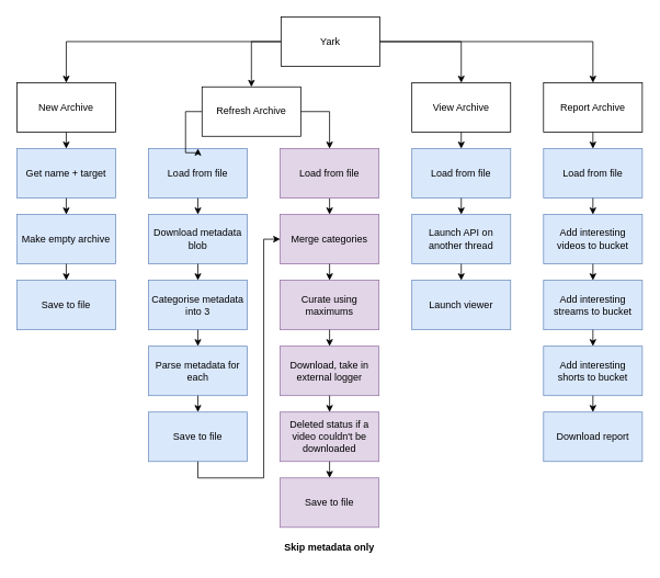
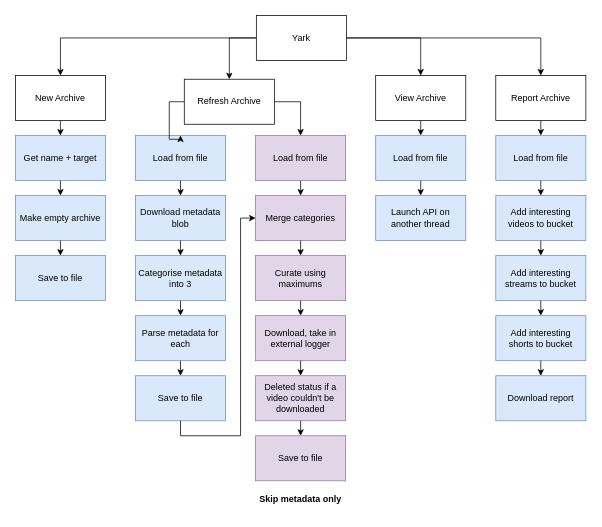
  <mxCell id="0" />
  <mxCell id="1" parent="0" />
  <mxCell id="2" value="" style="group" vertex="1" connectable="0" parent="1"><mxGeometry x="180" y="100" width="280" height="580" as="geometry" /></mxCell>
  <mxCell id="3" value="Load from file" style="rounded=0;whiteSpace=wrap;html=1;fillColor=#dae8fc;strokeColor=#6c8ebf;" vertex="1" parent="2"><mxGeometry y="80" width="120" height="60" as="geometry" /></mxCell>
  <mxCell id="4" value="Download metadata blob" style="rounded=0;whiteSpace=wrap;html=1;fillColor=#dae8fc;strokeColor=#6c8ebf;" vertex="1" parent="2"><mxGeometry y="160" width="120" height="60" as="geometry" /></mxCell>
  <mxCell id="5" style="edgeStyle=orthogonalEdgeStyle;rounded=0;orthogonalLoop=1;jettySize=auto;html=1;exitX=0.5;exitY=1;exitDx=0;exitDy=0;entryX=0.5;entryY=0;entryDx=0;entryDy=0;" edge="1" parent="2" source="3" target="4"><mxGeometry relative="1" as="geometry" /></mxCell>
  <mxCell id="6" value="Categorise metadata into 3" style="rounded=0;whiteSpace=wrap;html=1;fillColor=#dae8fc;strokeColor=#6c8ebf;" vertex="1" parent="2"><mxGeometry y="240" width="120" height="60" as="geometry" /></mxCell>
  <mxCell id="7" style="edgeStyle=orthogonalEdgeStyle;rounded=0;orthogonalLoop=1;jettySize=auto;html=1;exitX=0.5;exitY=1;exitDx=0;exitDy=0;entryX=0.5;entryY=0;entryDx=0;entryDy=0;" edge="1" parent="2" source="4" target="6"><mxGeometry relative="1" as="geometry" /></mxCell>
  <mxCell id="8" value="Parse metadata for each" style="rounded=0;whiteSpace=wrap;html=1;fillColor=#dae8fc;strokeColor=#6c8ebf;" vertex="1" parent="2"><mxGeometry y="320" width="120" height="60" as="geometry" /></mxCell>
  <mxCell id="9" style="edgeStyle=orthogonalEdgeStyle;rounded=0;orthogonalLoop=1;jettySize=auto;html=1;exitX=0.5;exitY=1;exitDx=0;exitDy=0;entryX=0.5;entryY=0;entryDx=0;entryDy=0;" edge="1" parent="2" source="6" target="8"><mxGeometry relative="1" as="geometry" /></mxCell>
  <mxCell id="10" value="Save to file" style="rounded=0;whiteSpace=wrap;html=1;fillColor=#dae8fc;strokeColor=#6c8ebf;" vertex="1" parent="2"><mxGeometry y="400" width="120" height="60" as="geometry" /></mxCell>
  <mxCell id="11" style="edgeStyle=orthogonalEdgeStyle;rounded=0;orthogonalLoop=1;jettySize=auto;html=1;exitX=0.5;exitY=1;exitDx=0;exitDy=0;entryX=0.5;entryY=0;entryDx=0;entryDy=0;" edge="1" parent="2" source="8" target="10"><mxGeometry relative="1" as="geometry" /></mxCell>
  <mxCell id="12" value="Merge categories" style="rounded=0;whiteSpace=wrap;html=1;fillColor=#e1d5e7;strokeColor=#9673a6;" vertex="1" parent="2"><mxGeometry x="160" y="160" width="120" height="60" as="geometry" /></mxCell>
  <mxCell id="13" style="edgeStyle=orthogonalEdgeStyle;rounded=0;orthogonalLoop=1;jettySize=auto;html=1;exitX=0.5;exitY=1;exitDx=0;exitDy=0;entryX=0;entryY=0.5;entryDx=0;entryDy=0;" edge="1" parent="2" source="10" target="12"><mxGeometry relative="1" as="geometry" /></mxCell>
  <mxCell id="14" value="Curate using maximums" style="rounded=0;whiteSpace=wrap;html=1;fillColor=#e1d5e7;strokeColor=#9673a6;" vertex="1" parent="2"><mxGeometry x="160" y="240" width="120" height="60" as="geometry" /></mxCell>
  <mxCell id="15" style="edgeStyle=orthogonalEdgeStyle;rounded=0;orthogonalLoop=1;jettySize=auto;html=1;exitX=0.5;exitY=1;exitDx=0;exitDy=0;entryX=0.5;entryY=0;entryDx=0;entryDy=0;" edge="1" parent="2" source="12" target="14"><mxGeometry relative="1" as="geometry" /></mxCell>
  <mxCell id="16" value="Download, take in external logger" style="rounded=0;whiteSpace=wrap;html=1;fillColor=#e1d5e7;strokeColor=#9673a6;" vertex="1" parent="2"><mxGeometry x="160" y="320" width="120" height="60" as="geometry" /></mxCell>
  <mxCell id="17" style="edgeStyle=orthogonalEdgeStyle;rounded=0;orthogonalLoop=1;jettySize=auto;html=1;exitX=0.5;exitY=1;exitDx=0;exitDy=0;entryX=0.5;entryY=0;entryDx=0;entryDy=0;" edge="1" parent="2" source="14" target="16"><mxGeometry relative="1" as="geometry" /></mxCell>
  <mxCell id="18" value="Deleted status if a video couldn't be downloaded" style="rounded=0;whiteSpace=wrap;html=1;fillColor=#e1d5e7;strokeColor=#9673a6;" vertex="1" parent="2"><mxGeometry x="160" y="400" width="120" height="60" as="geometry" /></mxCell>
  <mxCell id="19" style="edgeStyle=orthogonalEdgeStyle;rounded=0;orthogonalLoop=1;jettySize=auto;html=1;exitX=0.5;exitY=1;exitDx=0;exitDy=0;entryX=0.5;entryY=0;entryDx=0;entryDy=0;" edge="1" parent="2" source="16" target="18"><mxGeometry relative="1" as="geometry" /></mxCell>
  <mxCell id="20" value="Save to file" style="rounded=0;whiteSpace=wrap;html=1;fillColor=#e1d5e7;strokeColor=#9673a6;" vertex="1" parent="2"><mxGeometry x="160" y="480" width="120" height="60" as="geometry" /></mxCell>
  <mxCell id="21" style="edgeStyle=orthogonalEdgeStyle;rounded=0;orthogonalLoop=1;jettySize=auto;html=1;exitX=0.5;exitY=1;exitDx=0;exitDy=0;entryX=0.5;entryY=0;entryDx=0;entryDy=0;" edge="1" parent="2" source="18" target="20"><mxGeometry relative="1" as="geometry" /></mxCell>
  <mxCell id="22" style="edgeStyle=orthogonalEdgeStyle;rounded=0;orthogonalLoop=1;jettySize=auto;html=1;exitX=0.5;exitY=1;exitDx=0;exitDy=0;entryX=0.5;entryY=0;entryDx=0;entryDy=0;" edge="1" parent="2" source="23" target="12"><mxGeometry relative="1" as="geometry" /></mxCell>
  <mxCell id="23" value="Load from file" style="rounded=0;whiteSpace=wrap;html=1;fillColor=#e1d5e7;strokeColor=#9673a6;" vertex="1" parent="2"><mxGeometry x="160" y="80" width="120" height="60" as="geometry" /></mxCell>
  <mxCell id="24" style="edgeStyle=orthogonalEdgeStyle;rounded=0;orthogonalLoop=1;jettySize=auto;html=1;exitX=0;exitY=0.5;exitDx=0;exitDy=0;entryX=0.5;entryY=0;entryDx=0;entryDy=0;" edge="1" parent="2" source="26" target="3"><mxGeometry relative="1" as="geometry" /></mxCell>
  <mxCell id="25" style="edgeStyle=orthogonalEdgeStyle;rounded=0;orthogonalLoop=1;jettySize=auto;html=1;exitX=1;exitY=0.5;exitDx=0;exitDy=0;entryX=0.5;entryY=0;entryDx=0;entryDy=0;" edge="1" parent="2" source="26" target="23"><mxGeometry relative="1" as="geometry" /></mxCell>
  <mxCell id="26" value="Refresh Archive" style="rounded=0;whiteSpace=wrap;html=1;" vertex="1" parent="2"><mxGeometry x="65" y="5" width="120" height="60" as="geometry" /></mxCell>
  <mxCell id="27" value="Skip metadata only" style="text;html=1;strokeColor=none;fillColor=none;align=center;verticalAlign=middle;whiteSpace=wrap;rounded=0;fontStyle=1" vertex="1" parent="2"><mxGeometry x="160" y="550" width="120" height="30" as="geometry" /></mxCell>
  <mxCell id="28" style="edgeStyle=orthogonalEdgeStyle;rounded=0;orthogonalLoop=1;jettySize=auto;html=1;exitX=0;exitY=0.5;exitDx=0;exitDy=0;entryX=0.5;entryY=0;entryDx=0;entryDy=0;" edge="1" parent="1" source="32" target="54"><mxGeometry relative="1" as="geometry" /></mxCell>
  <mxCell id="29" style="edgeStyle=orthogonalEdgeStyle;rounded=0;orthogonalLoop=1;jettySize=auto;html=1;exitX=0;exitY=0.5;exitDx=0;exitDy=0;entryX=0.5;entryY=0;entryDx=0;entryDy=0;" edge="1" parent="1" source="32" target="26"><mxGeometry relative="1" as="geometry" /></mxCell>
  <mxCell id="30" style="edgeStyle=orthogonalEdgeStyle;rounded=0;orthogonalLoop=1;jettySize=auto;html=1;exitX=1;exitY=0.5;exitDx=0;exitDy=0;entryX=0.5;entryY=0;entryDx=0;entryDy=0;" edge="1" parent="1" source="32" target="46"><mxGeometry relative="1" as="geometry" /></mxCell>
  <mxCell id="31" style="edgeStyle=orthogonalEdgeStyle;rounded=0;orthogonalLoop=1;jettySize=auto;html=1;exitX=1;exitY=0.5;exitDx=0;exitDy=0;entryX=0.5;entryY=0;entryDx=0;entryDy=0;" edge="1" parent="1" source="32" target="34"><mxGeometry relative="1" as="geometry" /></mxCell>
  <mxCell id="32" value="Yark" style="rounded=0;whiteSpace=wrap;html=1;" vertex="1" parent="1"><mxGeometry x="341" y="20" width="120" height="60" as="geometry" /></mxCell>
  <mxCell id="33" value="" style="group" vertex="1" connectable="0" parent="1"><mxGeometry x="660" y="100" width="120" height="460" as="geometry" /></mxCell>
  <mxCell id="34" value="Report Archive" style="rounded=0;whiteSpace=wrap;html=1;" vertex="1" parent="33"><mxGeometry width="120" height="60" as="geometry" /></mxCell>
  <mxCell id="35" value="Load from file" style="rounded=0;whiteSpace=wrap;html=1;fillColor=#dae8fc;strokeColor=#6c8ebf;" vertex="1" parent="33"><mxGeometry y="80" width="120" height="60" as="geometry" /></mxCell>
  <mxCell id="36" style="edgeStyle=orthogonalEdgeStyle;rounded=0;orthogonalLoop=1;jettySize=auto;html=1;exitX=0.5;exitY=1;exitDx=0;exitDy=0;entryX=0.5;entryY=0;entryDx=0;entryDy=0;" edge="1" parent="33" source="34" target="35"><mxGeometry relative="1" as="geometry" /></mxCell>
  <mxCell id="37" value="&lt;div&gt;Add interesting&lt;/div&gt;&lt;div&gt;videos to bucket&lt;br&gt;&lt;/div&gt;" style="rounded=0;whiteSpace=wrap;html=1;fillColor=#dae8fc;strokeColor=#6c8ebf;" vertex="1" parent="33"><mxGeometry y="160" width="120" height="60" as="geometry" /></mxCell>
  <mxCell id="38" style="edgeStyle=orthogonalEdgeStyle;rounded=0;orthogonalLoop=1;jettySize=auto;html=1;exitX=0.5;exitY=1;exitDx=0;exitDy=0;entryX=0.5;entryY=0;entryDx=0;entryDy=0;" edge="1" parent="33" source="35" target="37"><mxGeometry relative="1" as="geometry" /></mxCell>
  <mxCell id="39" value="&lt;div&gt;Add interesting&lt;/div&gt;&lt;div&gt;streams to bucket&lt;br&gt;&lt;/div&gt;" style="rounded=0;whiteSpace=wrap;html=1;fillColor=#dae8fc;strokeColor=#6c8ebf;" vertex="1" parent="33"><mxGeometry y="240" width="120" height="60" as="geometry" /></mxCell>
  <mxCell id="40" style="edgeStyle=orthogonalEdgeStyle;rounded=0;orthogonalLoop=1;jettySize=auto;html=1;exitX=0.5;exitY=1;exitDx=0;exitDy=0;entryX=0.5;entryY=0;entryDx=0;entryDy=0;" edge="1" parent="33" source="37" target="39"><mxGeometry relative="1" as="geometry" /></mxCell>
  <mxCell id="41" value="&lt;div&gt;Add interesting&lt;/div&gt;&lt;div&gt;shorts to bucket&lt;br&gt;&lt;/div&gt;" style="rounded=0;whiteSpace=wrap;html=1;fillColor=#dae8fc;strokeColor=#6c8ebf;" vertex="1" parent="33"><mxGeometry y="320" width="120" height="60" as="geometry" /></mxCell>
  <mxCell id="42" style="edgeStyle=orthogonalEdgeStyle;rounded=0;orthogonalLoop=1;jettySize=auto;html=1;exitX=0.5;exitY=1;exitDx=0;exitDy=0;entryX=0.5;entryY=0;entryDx=0;entryDy=0;" edge="1" parent="33" source="39" target="41"><mxGeometry relative="1" as="geometry" /></mxCell>
  <mxCell id="43" value="Download report" style="rounded=0;whiteSpace=wrap;html=1;fillColor=#dae8fc;strokeColor=#6c8ebf;" vertex="1" parent="33"><mxGeometry y="400" width="120" height="60" as="geometry" /></mxCell>
  <mxCell id="44" style="edgeStyle=orthogonalEdgeStyle;rounded=0;orthogonalLoop=1;jettySize=auto;html=1;exitX=0.5;exitY=1;exitDx=0;exitDy=0;entryX=0.5;entryY=0;entryDx=0;entryDy=0;" edge="1" parent="33" source="41" target="43"><mxGeometry relative="1" as="geometry" /></mxCell>
  <mxCell id="45" value="" style="group" vertex="1" connectable="0" parent="1"><mxGeometry x="500" y="100" width="120" height="300" as="geometry" /></mxCell>
  <mxCell id="46" value="View Archive" style="rounded=0;whiteSpace=wrap;html=1;" vertex="1" parent="45"><mxGeometry width="120" height="60" as="geometry" /></mxCell>
  <mxCell id="47" value="Load from file" style="rounded=0;whiteSpace=wrap;html=1;fillColor=#dae8fc;strokeColor=#6c8ebf;" vertex="1" parent="45"><mxGeometry y="80" width="120" height="60" as="geometry" /></mxCell>
  <mxCell id="48" style="edgeStyle=orthogonalEdgeStyle;rounded=0;orthogonalLoop=1;jettySize=auto;html=1;exitX=0.5;exitY=1;exitDx=0;exitDy=0;entryX=0.5;entryY=0;entryDx=0;entryDy=0;" edge="1" parent="45" source="46" target="47"><mxGeometry relative="1" as="geometry" /></mxCell>
  <mxCell id="49" value="Launch API on another thread" style="rounded=0;whiteSpace=wrap;html=1;fillColor=#dae8fc;strokeColor=#6c8ebf;" vertex="1" parent="45"><mxGeometry y="160" width="120" height="60" as="geometry" /></mxCell>
  <mxCell id="50" style="edgeStyle=orthogonalEdgeStyle;rounded=0;orthogonalLoop=1;jettySize=auto;html=1;exitX=0.5;exitY=1;exitDx=0;exitDy=0;entryX=0.5;entryY=0;entryDx=0;entryDy=0;" edge="1" parent="45" source="47" target="49"><mxGeometry relative="1" as="geometry" /></mxCell>
- <mxCell id="51" value="Launch viewer" style="rounded=0;whiteSpace=wrap;html=1;fillColor=#dae8fc;strokeColor=#6c8ebf;" vertex="1" parent="45"><mxGeometry y="240" width="120" height="60" as="geometry" /></mxCell>
- <mxCell id="52" style="edgeStyle=orthogonalEdgeStyle;rounded=0;orthogonalLoop=1;jettySize=auto;html=1;exitX=0.5;exitY=1;exitDx=0;exitDy=0;entryX=0.5;entryY=0;entryDx=0;entryDy=0;" edge="1" parent="45" source="49" target="51"><mxGeometry relative="1" as="geometry" /></mxCell>
  <mxCell id="53" value="" style="group" vertex="1" connectable="0" parent="1"><mxGeometry x="20" y="100" width="120" height="300" as="geometry" /></mxCell>
  <mxCell id="54" value="New Archive" style="rounded=0;whiteSpace=wrap;html=1;" vertex="1" parent="53"><mxGeometry width="120" height="60" as="geometry" /></mxCell>
  <mxCell id="55" value="Get name + target" style="rounded=0;whiteSpace=wrap;html=1;fillColor=#dae8fc;strokeColor=#6c8ebf;" vertex="1" parent="53"><mxGeometry y="80" width="120" height="60" as="geometry" /></mxCell>
  <mxCell id="56" style="edgeStyle=orthogonalEdgeStyle;rounded=0;orthogonalLoop=1;jettySize=auto;html=1;exitX=0.5;exitY=1;exitDx=0;exitDy=0;entryX=0.5;entryY=0;entryDx=0;entryDy=0;" edge="1" parent="53" source="54" target="55"><mxGeometry relative="1" as="geometry" /></mxCell>
  <mxCell id="57" value="Make empty archive" style="rounded=0;whiteSpace=wrap;html=1;fillColor=#dae8fc;strokeColor=#6c8ebf;" vertex="1" parent="53"><mxGeometry y="160" width="120" height="60" as="geometry" /></mxCell>
  <mxCell id="58" style="edgeStyle=orthogonalEdgeStyle;rounded=0;orthogonalLoop=1;jettySize=auto;html=1;exitX=0.5;exitY=1;exitDx=0;exitDy=0;entryX=0.5;entryY=0;entryDx=0;entryDy=0;" edge="1" parent="53" source="55" target="57"><mxGeometry relative="1" as="geometry" /></mxCell>
  <mxCell id="59" value="Save to file" style="rounded=0;whiteSpace=wrap;html=1;fillColor=#dae8fc;strokeColor=#6c8ebf;" vertex="1" parent="53"><mxGeometry y="240" width="120" height="60" as="geometry" /></mxCell>
  <mxCell id="60" style="edgeStyle=orthogonalEdgeStyle;rounded=0;orthogonalLoop=1;jettySize=auto;html=1;exitX=0.5;exitY=1;exitDx=0;exitDy=0;entryX=0.5;entryY=0;entryDx=0;entryDy=0;" edge="1" parent="53" source="57" target="59"><mxGeometry relative="1" as="geometry" /></mxCell>
